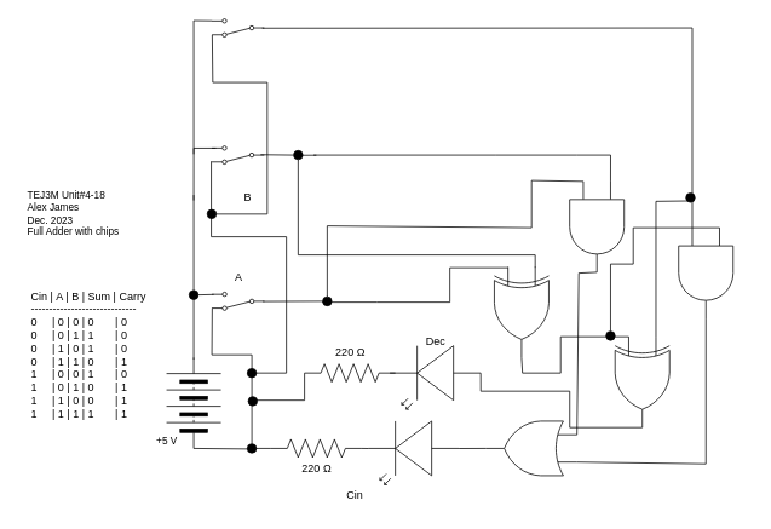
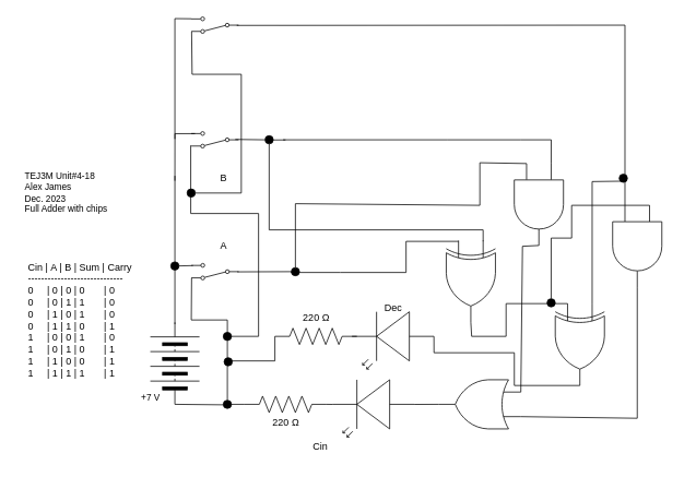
  <mxCell id="0" />
  <mxCell id="1" parent="0" />
  <mxCell id="2" value="" style="pointerEvents=1;verticalLabelPosition=bottom;shadow=0;dashed=0;align=center;html=1;verticalAlign=top;shape=mxgraph.electrical.miscellaneous.batteryStack;rotation=-90;" parent="1" vertex="1"><mxGeometry x="162.85" y="413" width="100" height="60" as="geometry" /></mxCell>
  <mxCell id="3" style="edgeStyle=none;shape=connector;rounded=0;html=1;exitX=1;exitY=0.57;exitDx=0;exitDy=0;exitPerimeter=0;entryX=0;entryY=0.5;entryDx=0;entryDy=0;labelBackgroundColor=default;strokeColor=default;fontFamily=Helvetica;fontSize=11;fontColor=default;endArrow=none;endFill=0;startArrow=none;" parent="1" source="9" target="2" edge="1"><mxGeometry relative="1" as="geometry" /></mxCell>
  <mxCell id="4" style="edgeStyle=none;rounded=0;html=1;exitX=1;exitY=0.57;exitDx=0;exitDy=0;exitPerimeter=0;entryX=1;entryY=0.5;entryDx=0;entryDy=0;entryPerimeter=0;endArrow=none;endFill=0;" parent="1" source="6" target="26" edge="1"><mxGeometry relative="1" as="geometry" /></mxCell>
  <mxCell id="5" style="edgeStyle=none;rounded=0;html=1;exitX=0;exitY=0.57;exitDx=0;exitDy=0;exitPerimeter=0;entryX=1;entryY=0.5;entryDx=0;entryDy=0;entryPerimeter=0;endArrow=none;endFill=0;" parent="1" source="6" target="59" edge="1"><mxGeometry relative="1" as="geometry" /></mxCell>
  <mxCell id="6" value="" style="verticalLabelPosition=bottom;shadow=0;dashed=0;align=center;html=1;verticalAlign=top;shape=mxgraph.electrical.opto_electronics.led_2;pointerEvents=1;rotation=-180;" parent="1" vertex="1"><mxGeometry x="404.85" y="463" width="100" height="70" as="geometry" /></mxCell>
  <mxCell id="7" value="&lt;div style=&quot;text-align: left;&quot;&gt;&lt;span style=&quot;background-color: initial;&quot;&gt;TEJ3M Unit#4-18&lt;/span&gt;&lt;/div&gt;&lt;div style=&quot;text-align: left;&quot;&gt;&lt;span style=&quot;background-color: initial;&quot;&gt;Alex James&lt;/span&gt;&lt;/div&gt;&lt;div style=&quot;text-align: left;&quot;&gt;Dec. 2023&lt;/div&gt;&lt;div style=&quot;text-align: left;&quot;&gt;Full Adder with chips&lt;/div&gt;" style="text;html=1;align=center;verticalAlign=middle;resizable=0;points=[];autosize=1;strokeColor=none;fillColor=none;fontSize=11;fontFamily=Helvetica;fontColor=default;" parent="1" vertex="1"><mxGeometry x="20" y="200" width="120" height="70" as="geometry" /></mxCell>
- <mxCell id="8" value="+5 V" style="text;html=1;align=center;verticalAlign=middle;resizable=0;points=[];autosize=1;strokeColor=none;fillColor=none;fontSize=11;fontFamily=Helvetica;fontColor=default;" parent="1" vertex="1"><mxGeometry x="157.85" y="470" width="50" height="30" as="geometry" /></mxCell>
+ <mxCell id="8" value="+7 V" style="text;html=1;align=center;verticalAlign=middle;resizable=0;points=[];autosize=1;strokeColor=none;fillColor=none;fontSize=11;fontFamily=Helvetica;fontColor=default;" parent="1" vertex="1"><mxGeometry x="157.85" y="470" width="50" height="30" as="geometry" /></mxCell>
  <mxCell id="9" value="" style="ellipse;whiteSpace=wrap;html=1;aspect=fixed;strokeColor=#030303;fillColor=#000000;" parent="1" vertex="1"><mxGeometry x="271.85" y="488" width="10" height="10" as="geometry" /></mxCell>
  <mxCell id="10" value="Cin |&amp;nbsp;A | B | Sum |&amp;nbsp;Carry&lt;br&gt;-----------------------------&lt;br&gt;0&amp;nbsp; &amp;nbsp; &amp;nbsp;| 0 | 0&amp;nbsp;| 0&amp;nbsp; &amp;nbsp; &amp;nbsp; &amp;nbsp;| 0&amp;nbsp;&lt;br&gt;0&amp;nbsp; &amp;nbsp; &amp;nbsp;| 0 | 1&amp;nbsp;| 1&amp;nbsp; &amp;nbsp; &amp;nbsp; &amp;nbsp;| 0&lt;br&gt;0&amp;nbsp; &amp;nbsp; &amp;nbsp;| 1 | 0 | 1&amp;nbsp; &amp;nbsp; &amp;nbsp; &amp;nbsp;| 0&lt;br&gt;0&amp;nbsp; &amp;nbsp; &amp;nbsp;| 1 | 1 | 0&amp;nbsp; &amp;nbsp; &amp;nbsp; &amp;nbsp;| 1&lt;br&gt;1&amp;nbsp; &amp;nbsp; &amp;nbsp;| 0 | 0 | 1&amp;nbsp; &amp;nbsp; &amp;nbsp; &amp;nbsp;| 0&lt;br&gt;1&amp;nbsp; &amp;nbsp; &amp;nbsp;| 0 | 1 | 0&amp;nbsp; &amp;nbsp; &amp;nbsp; &amp;nbsp;| 1&lt;br&gt;1&amp;nbsp; &amp;nbsp; &amp;nbsp;| 1 | 0 | 0&amp;nbsp; &amp;nbsp; &amp;nbsp; &amp;nbsp;| 1&lt;br&gt;1&amp;nbsp; &amp;nbsp; &amp;nbsp;| 1 | 1 | 1&amp;nbsp; &amp;nbsp; &amp;nbsp; &amp;nbsp;| 1" style="text;html=1;align=left;verticalAlign=middle;resizable=0;points=[];autosize=1;strokeColor=none;fillColor=none;" parent="1" vertex="1"><mxGeometry x="32" y="310" width="150" height="160" as="geometry" /></mxCell>
- <mxCell id="11" value="A" style="text;html=1;align=center;verticalAlign=middle;resizable=0;points=[];autosize=1;strokeColor=none;fillColor=none;" parent="1" vertex="1"><mxGeometry x="246.7" y="290" width="30" height="30" as="geometry" /></mxCell>
+ <mxCell id="11" value="A" style="text;html=1;align=center;verticalAlign=middle;resizable=0;points=[];autosize=1;strokeColor=none;fillColor=none;" parent="1" vertex="1"><mxGeometry x="256.7" y="285" width="30" height="30" as="geometry" /></mxCell>
  <mxCell id="12" value="Cin" style="text;html=1;align=center;verticalAlign=middle;resizable=0;points=[];autosize=1;strokeColor=none;fillColor=none;" parent="1" vertex="1"><mxGeometry x="365" y="530" width="50" height="30" as="geometry" /></mxCell>
  <mxCell id="13" style="edgeStyle=none;shape=connector;rounded=0;html=1;entryX=0.5;entryY=0;entryDx=0;entryDy=0;labelBackgroundColor=default;strokeColor=default;fontFamily=Helvetica;fontSize=11;fontColor=default;endArrow=none;endFill=0;exitX=0.996;exitY=0.124;exitDx=0;exitDy=0;exitPerimeter=0;" parent="1" source="14" target="9" edge="1"><mxGeometry relative="1" as="geometry"><mxPoint x="231.85" y="340" as="sourcePoint" /><Array as="points"><mxPoint x="232.85" y="390" /><mxPoint x="276.85" y="390" /></Array></mxGeometry></mxCell>
  <mxCell id="14" value="" style="shape=mxgraph.electrical.electro-mechanical.twoWaySwitch;aspect=fixed;elSwitchState=2;rotation=0;flipV=1;flipH=1;" parent="1" vertex="1"><mxGeometry x="233" y="321" width="57.7" height="20" as="geometry" /></mxCell>
  <mxCell id="15" value="" style="shape=mxgraph.electrical.electro-mechanical.twoWaySwitch;aspect=fixed;elSwitchState=2;rotation=0;flipV=1;flipH=1;" parent="1" vertex="1"><mxGeometry x="232.85" y="160" width="57.7" height="20" as="geometry" /></mxCell>
  <mxCell id="16" value="" style="edgeStyle=none;rounded=0;html=1;endArrow=none;endFill=0;startArrow=none;entryX=0.5;entryY=1;entryDx=0;entryDy=0;" parent="1" edge="1"><mxGeometry relative="1" as="geometry"><Array as="points" /><mxPoint x="212.85" y="395" as="sourcePoint" /><mxPoint x="212.85" y="214" as="targetPoint" /></mxGeometry></mxCell>
  <mxCell id="17" value="B" style="text;html=1;align=center;verticalAlign=middle;resizable=0;points=[];autosize=1;strokeColor=none;fillColor=none;" parent="1" vertex="1"><mxGeometry x="256.7" y="202" width="30" height="30" as="geometry" /></mxCell>
  <mxCell id="18" style="edgeStyle=none;html=1;entryX=0.07;entryY=0.523;entryDx=0;entryDy=0;entryPerimeter=0;rounded=0;endArrow=none;endFill=0;startArrow=none;" parent="1" source="36" target="15" edge="1"><mxGeometry relative="1" as="geometry"><mxPoint x="304.85" y="250" as="targetPoint" /><mxPoint x="494.85" y="220" as="sourcePoint" /><Array as="points" /></mxGeometry></mxCell>
  <mxCell id="19" style="edgeStyle=orthogonalEdgeStyle;html=1;entryX=1.012;entryY=0.164;entryDx=0;entryDy=0;entryPerimeter=0;endArrow=none;endFill=0;rounded=0;" parent="1" target="15" edge="1"><mxGeometry relative="1" as="geometry"><Array as="points"><mxPoint x="281.85" y="410" /><mxPoint x="314.85" y="410" /><mxPoint x="314.85" y="260" /><mxPoint x="231.85" y="260" /></Array><mxPoint x="274.85" y="410" as="sourcePoint" /></mxGeometry></mxCell>
  <mxCell id="20" value="" style="ellipse;whiteSpace=wrap;html=1;aspect=fixed;strokeColor=#030303;fillColor=#000000;" parent="1" vertex="1"><mxGeometry x="271.85" y="405" width="10" height="10" as="geometry" /></mxCell>
  <mxCell id="21" style="edgeStyle=none;rounded=0;html=1;exitX=1;exitY=0.5;exitDx=0;exitDy=0;entryX=0.967;entryY=0.872;entryDx=0;entryDy=0;entryPerimeter=0;endArrow=none;endFill=0;" parent="1" source="22" target="14" edge="1"><mxGeometry relative="1" as="geometry" /></mxCell>
  <mxCell id="22" value="" style="ellipse;whiteSpace=wrap;html=1;aspect=fixed;strokeColor=#030303;fillColor=#000000;" parent="1" vertex="1"><mxGeometry x="207.85" y="319" width="10" height="10" as="geometry" /></mxCell>
  <mxCell id="23" value="" style="edgeStyle=orthogonalEdgeStyle;orthogonalLoop=1;jettySize=auto;html=1;rounded=0;endArrow=none;endFill=0;entryX=0.886;entryY=0.877;entryDx=0;entryDy=0;entryPerimeter=0;" parent="1" edge="1"><mxGeometry width="100" relative="1" as="geometry"><mxPoint x="212.85" y="220" as="sourcePoint" /><mxPoint x="237.428" y="162.46" as="targetPoint" /><Array as="points"><mxPoint x="212.85" y="163" /></Array></mxGeometry></mxCell>
  <mxCell id="24" value="" style="edgeStyle=none;orthogonalLoop=1;jettySize=auto;html=1;rounded=0;endArrow=none;endFill=0;exitX=0.028;exitY=0.489;exitDx=0;exitDy=0;exitPerimeter=0;startArrow=none;entryX=0;entryY=0.75;entryDx=0;entryDy=0;entryPerimeter=0;" parent="1" source="33" edge="1"><mxGeometry width="100" relative="1" as="geometry"><mxPoint x="289.084" y="331.22" as="sourcePoint" /><mxPoint x="558.85" y="294" as="targetPoint" /><Array as="points"><mxPoint x="354.85" y="332" /><mxPoint x="414.85" y="332" /><mxPoint x="494.85" y="332" /><mxPoint x="494.85" y="294" /></Array></mxGeometry></mxCell>
  <mxCell id="25" style="edgeStyle=none;rounded=0;html=1;exitX=0;exitY=0.5;exitDx=0;exitDy=0;exitPerimeter=0;entryX=1;entryY=0.5;entryDx=0;entryDy=0;endArrow=none;endFill=0;" parent="1" source="26" target="9" edge="1"><mxGeometry relative="1" as="geometry" /></mxCell>
  <mxCell id="26" value="" style="pointerEvents=1;verticalLabelPosition=bottom;shadow=0;dashed=0;align=center;html=1;verticalAlign=top;shape=mxgraph.electrical.resistors.resistor_2;" parent="1" vertex="1"><mxGeometry x="297.85" y="483" width="100" height="20" as="geometry" /></mxCell>
  <mxCell id="27" value="220&amp;nbsp;Ω" style="text;html=1;align=center;verticalAlign=middle;resizable=0;points=[];autosize=1;strokeColor=none;fillColor=none;" parent="1" vertex="1"><mxGeometry x="317.85" y="500" width="60" height="30" as="geometry" /></mxCell>
  <mxCell id="28" value="" style="edgeStyle=none;html=1;rounded=0;endArrow=none;endFill=0;" parent="1" edge="1"><mxGeometry relative="1" as="geometry"><mxPoint x="344.85" y="170" as="targetPoint" /><mxPoint x="634.85" y="170" as="sourcePoint" /><Array as="points"><mxPoint x="544.85" y="170" /></Array></mxGeometry></mxCell>
  <mxCell id="29" style="edgeStyle=orthogonalEdgeStyle;rounded=0;html=1;exitX=0;exitY=0.25;exitDx=0;exitDy=0;exitPerimeter=0;endArrow=none;endFill=0;" parent="1" source="30" edge="1"><mxGeometry relative="1" as="geometry"><mxPoint x="634.85" y="170" as="targetPoint" /><Array as="points"><mxPoint x="671.85" y="170" /></Array></mxGeometry></mxCell>
  <mxCell id="30" value="" style="verticalLabelPosition=bottom;shadow=0;dashed=0;align=center;html=1;verticalAlign=top;shape=mxgraph.electrical.logic_gates.logic_gate;operation=and;rotation=90;" parent="1" vertex="1"><mxGeometry x="606.85" y="219" width="100" height="60" as="geometry" /></mxCell>
  <mxCell id="31" value="" style="edgeStyle=none;orthogonalLoop=1;jettySize=auto;html=1;rounded=0;endArrow=none;endFill=0;exitX=0.028;exitY=0.489;exitDx=0;exitDy=0;exitPerimeter=0;" parent="1" target="33" edge="1"><mxGeometry width="100" relative="1" as="geometry"><mxPoint x="289.084" y="331.22" as="sourcePoint" /><mxPoint x="484.85" y="332" as="targetPoint" /><Array as="points" /></mxGeometry></mxCell>
  <mxCell id="32" style="rounded=0;html=1;exitX=0.5;exitY=0;exitDx=0;exitDy=0;endArrow=none;endFill=0;entryX=0;entryY=0.75;entryDx=0;entryDy=0;entryPerimeter=0;" parent="1" source="33" target="30" edge="1"><mxGeometry relative="1" as="geometry"><mxPoint x="524.85" y="230" as="targetPoint" /><Array as="points"><mxPoint x="359.85" y="248" /><mxPoint x="584.85" y="250" /><mxPoint x="584.85" y="198" /></Array></mxGeometry></mxCell>
  <mxCell id="33" value="" style="ellipse;whiteSpace=wrap;html=1;aspect=fixed;strokeColor=#030303;fillColor=#000000;" parent="1" vertex="1"><mxGeometry x="354.85" y="326" width="10" height="10" as="geometry" /></mxCell>
  <mxCell id="34" value="" style="edgeStyle=none;html=1;entryX=0.07;entryY=0.523;entryDx=0;entryDy=0;entryPerimeter=0;rounded=0;endArrow=none;endFill=0;startArrow=none;" parent="1" target="36" edge="1"><mxGeometry relative="1" as="geometry"><mxPoint x="286.511" y="169.54" as="targetPoint" /><mxPoint x="347.85" y="170.155" as="sourcePoint" /><Array as="points" /></mxGeometry></mxCell>
  <mxCell id="35" style="edgeStyle=none;rounded=0;html=1;exitX=0.5;exitY=1;exitDx=0;exitDy=0;entryX=0;entryY=0.25;entryDx=0;entryDy=0;entryPerimeter=0;endArrow=none;endFill=0;" parent="1" source="36" edge="1"><mxGeometry relative="1" as="geometry"><Array as="points"><mxPoint x="327.85" y="280" /><mxPoint x="588.85" y="280" /></Array><mxPoint x="588.85" y="294" as="targetPoint" /></mxGeometry></mxCell>
  <mxCell id="36" value="" style="ellipse;whiteSpace=wrap;html=1;aspect=fixed;strokeColor=#030303;fillColor=#000000;" parent="1" vertex="1"><mxGeometry x="322.85" y="165" width="10" height="10" as="geometry" /></mxCell>
  <mxCell id="37" value="" style="verticalLabelPosition=bottom;shadow=0;dashed=0;align=center;html=1;verticalAlign=top;shape=mxgraph.electrical.logic_gates.logic_gate;operation=xor;rotation=90;" parent="1" vertex="1"><mxGeometry x="523.85" y="313" width="100" height="60" as="geometry" /></mxCell>
  <mxCell id="38" style="edgeStyle=none;rounded=0;html=1;exitX=0;exitY=0.5;exitDx=0;exitDy=0;exitPerimeter=0;endArrow=none;endFill=0;" parent="1" source="39" edge="1"><mxGeometry relative="1" as="geometry"><mxPoint x="274.85" y="440" as="targetPoint" /><Array as="points"><mxPoint x="334.85" y="440" /></Array></mxGeometry></mxCell>
  <mxCell id="39" value="" style="pointerEvents=1;verticalLabelPosition=bottom;shadow=0;dashed=0;align=center;html=1;verticalAlign=top;shape=mxgraph.electrical.resistors.resistor_2;" parent="1" vertex="1"><mxGeometry x="334.85" y="400" width="100" height="20" as="geometry" /></mxCell>
  <mxCell id="40" style="edgeStyle=none;rounded=0;html=1;exitX=0;exitY=0.75;exitDx=0;exitDy=0;exitPerimeter=0;entryX=1;entryY=0.5;entryDx=0;entryDy=0;entryPerimeter=0;endArrow=none;endFill=0;" parent="1" source="54" target="37" edge="1"><mxGeometry relative="1" as="geometry"><Array as="points"><mxPoint x="616.85" y="370" /><mxPoint x="616.85" y="410" /><mxPoint x="574.85" y="410" /></Array></mxGeometry></mxCell>
  <mxCell id="41" value="" style="verticalLabelPosition=bottom;shadow=0;dashed=0;align=center;html=1;verticalAlign=top;shape=mxgraph.electrical.opto_electronics.led_2;pointerEvents=1;rotation=-180;" parent="1" vertex="1"><mxGeometry x="428.85" y="380" width="100" height="70" as="geometry" /></mxCell>
  <mxCell id="42" value="" style="ellipse;whiteSpace=wrap;html=1;aspect=fixed;strokeColor=#030303;fillColor=#000000;" parent="1" vertex="1"><mxGeometry x="272.85" y="436" width="10" height="10" as="geometry" /></mxCell>
  <mxCell id="43" value="Dec" style="text;html=1;align=center;verticalAlign=middle;resizable=0;points=[];autosize=1;strokeColor=none;fillColor=none;" parent="1" vertex="1"><mxGeometry x="453.85" y="360" width="50" height="30" as="geometry" /></mxCell>
  <mxCell id="44" value="220&amp;nbsp;Ω" style="text;html=1;align=center;verticalAlign=middle;resizable=0;points=[];autosize=1;strokeColor=none;fillColor=none;" parent="1" vertex="1"><mxGeometry x="354.85" y="373" width="60" height="30" as="geometry" /></mxCell>
  <mxCell id="45" value="" style="shape=mxgraph.electrical.electro-mechanical.twoWaySwitch;aspect=fixed;elSwitchState=2;rotation=0;flipV=1;flipH=1;" parent="1" vertex="1"><mxGeometry x="232.85" y="20" width="57.7" height="20" as="geometry" /></mxCell>
  <mxCell id="46" value="" style="edgeStyle=none;orthogonalLoop=1;jettySize=auto;html=1;endArrow=none;endFill=0;rounded=0;exitX=0.98;exitY=0.84;exitDx=0;exitDy=0;exitPerimeter=0;" parent="1" edge="1"><mxGeometry width="100" relative="1" as="geometry"><mxPoint x="233.004" y="22.2" as="sourcePoint" /><mxPoint x="212.85" y="169" as="targetPoint" /><Array as="points"><mxPoint x="212.85" y="22" /></Array></mxGeometry></mxCell>
  <mxCell id="47" style="edgeStyle=none;rounded=0;html=1;exitX=1;exitY=0.5;exitDx=0;exitDy=0;endArrow=none;endFill=0;entryX=0.993;entryY=0.101;entryDx=0;entryDy=0;entryPerimeter=0;" parent="1" source="48" target="45" edge="1"><mxGeometry relative="1" as="geometry"><mxPoint x="232.85" y="40" as="targetPoint" /><Array as="points"><mxPoint x="293.85" y="235" /><mxPoint x="293.85" y="90" /><mxPoint x="233.85" y="90" /></Array></mxGeometry></mxCell>
  <mxCell id="48" value="" style="ellipse;whiteSpace=wrap;html=1;aspect=fixed;strokeColor=#030303;fillColor=#000000;" parent="1" vertex="1"><mxGeometry x="227.7" y="230" width="10" height="10" as="geometry" /></mxCell>
  <mxCell id="49" style="edgeStyle=none;rounded=0;html=1;exitX=0;exitY=0.75;exitDx=0;exitDy=0;exitPerimeter=0;entryX=0.039;entryY=0.485;entryDx=0;entryDy=0;endArrow=none;endFill=0;entryPerimeter=0;" parent="1" source="51" target="45" edge="1"><mxGeometry relative="1" as="geometry"><Array as="points"><mxPoint x="761.85" y="30" /></Array></mxGeometry></mxCell>
  <mxCell id="50" style="edgeStyle=none;rounded=0;html=1;entryX=0;entryY=0.25;entryDx=0;entryDy=0;entryPerimeter=0;endArrow=none;endFill=0;" parent="1" source="51" target="59" edge="1"><mxGeometry relative="1" as="geometry"><Array as="points"><mxPoint x="776.85" y="510" /></Array></mxGeometry></mxCell>
  <mxCell id="51" value="" style="verticalLabelPosition=bottom;shadow=0;dashed=0;align=center;html=1;verticalAlign=top;shape=mxgraph.electrical.logic_gates.logic_gate;operation=and;rotation=90;" parent="1" vertex="1"><mxGeometry x="726.85" y="270" width="100" height="60" as="geometry" /></mxCell>
  <mxCell id="52" style="edgeStyle=none;rounded=0;html=1;exitX=0;exitY=0.25;exitDx=0;exitDy=0;exitPerimeter=0;entryX=0;entryY=1;entryDx=0;entryDy=0;endArrow=none;endFill=0;" parent="1" source="54" target="55" edge="1"><mxGeometry relative="1" as="geometry"><Array as="points"><mxPoint x="721.85" y="221" /></Array></mxGeometry></mxCell>
  <mxCell id="53" style="edgeStyle=orthogonalEdgeStyle;rounded=0;html=1;exitX=1;exitY=0.5;exitDx=0;exitDy=0;exitPerimeter=0;entryX=0;entryY=0.57;entryDx=0;entryDy=0;entryPerimeter=0;endArrow=none;endFill=0;" parent="1" source="54" target="41" edge="1"><mxGeometry relative="1" as="geometry"><Array as="points"><mxPoint x="626.85" y="470" /><mxPoint x="626.85" y="430" /><mxPoint x="528.85" y="430" /></Array></mxGeometry></mxCell>
  <mxCell id="54" value="" style="verticalLabelPosition=bottom;shadow=0;dashed=0;align=center;html=1;verticalAlign=top;shape=mxgraph.electrical.logic_gates.logic_gate;operation=xor;rotation=90;" parent="1" vertex="1"><mxGeometry x="656.85" y="390" width="100" height="60" as="geometry" /></mxCell>
  <mxCell id="55" value="" style="ellipse;whiteSpace=wrap;html=1;aspect=fixed;strokeColor=#030303;fillColor=#000000;" parent="1" vertex="1"><mxGeometry x="754.85" y="212" width="10" height="10" as="geometry" /></mxCell>
  <mxCell id="56" style="edgeStyle=none;rounded=0;html=1;exitX=0.5;exitY=0;exitDx=0;exitDy=0;entryX=0;entryY=0.25;entryDx=0;entryDy=0;entryPerimeter=0;endArrow=none;endFill=0;" parent="1" source="57" target="51" edge="1"><mxGeometry relative="1" as="geometry"><Array as="points"><mxPoint x="671.85" y="290" /><mxPoint x="696.85" y="290" /><mxPoint x="696.85" y="250" /></Array></mxGeometry></mxCell>
  <mxCell id="57" value="" style="ellipse;whiteSpace=wrap;html=1;aspect=fixed;strokeColor=#030303;fillColor=#000000;" parent="1" vertex="1"><mxGeometry x="666.85" y="364" width="10" height="10" as="geometry" /></mxCell>
  <mxCell id="58" value="" style="edgeStyle=none;html=1;exitX=1;exitY=0.5;exitDx=0;exitDy=0;exitPerimeter=0;entryX=0;entryY=0.75;entryDx=0;entryDy=0;entryPerimeter=0;rounded=0;endArrow=none;endFill=0;" parent="1" source="30" target="59" edge="1"><mxGeometry relative="1" as="geometry"><Array as="points"><mxPoint x="636.85" y="300" /></Array><mxPoint x="656.85" y="299" as="sourcePoint" /><mxPoint x="504.85" y="493.1" as="targetPoint" /></mxGeometry></mxCell>
  <mxCell id="59" value="" style="verticalLabelPosition=bottom;shadow=0;dashed=0;align=center;html=1;verticalAlign=top;shape=mxgraph.electrical.logic_gates.logic_gate;operation=or;rotation=-180;" parent="1" vertex="1"><mxGeometry x="534.85" y="463" width="100" height="60" as="geometry" /></mxCell>
